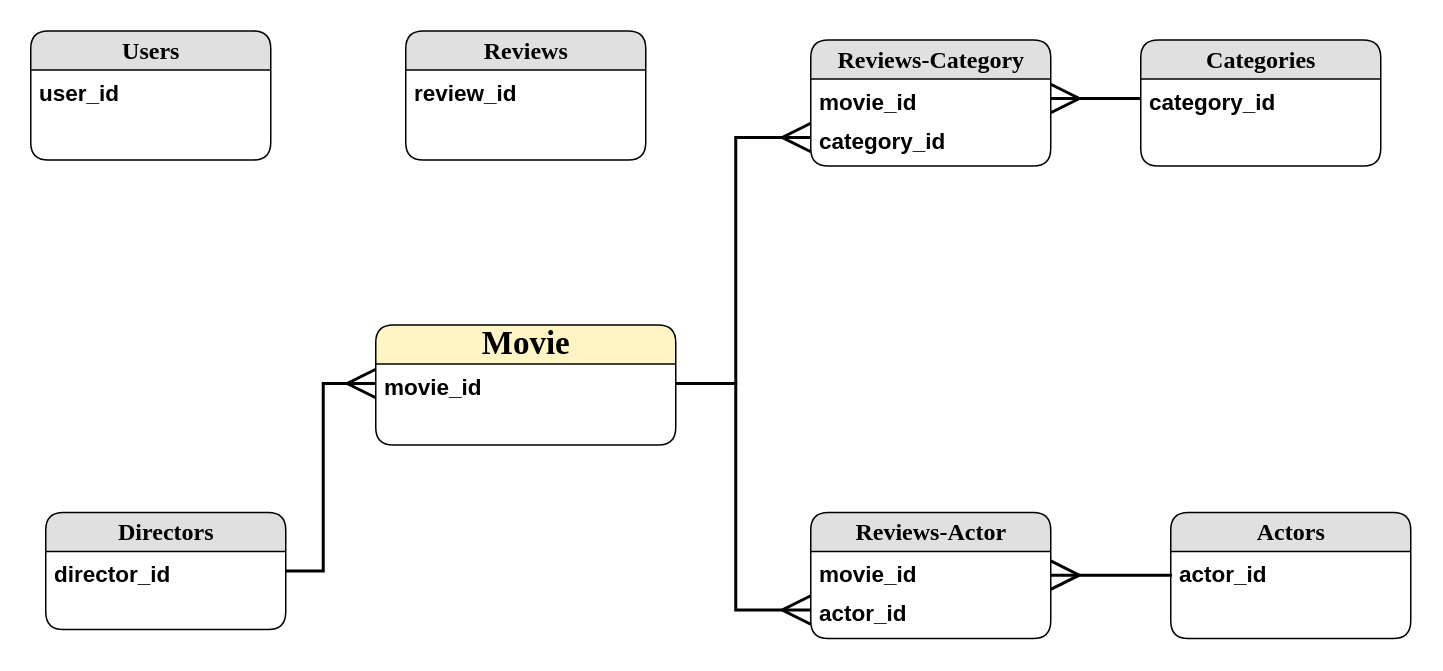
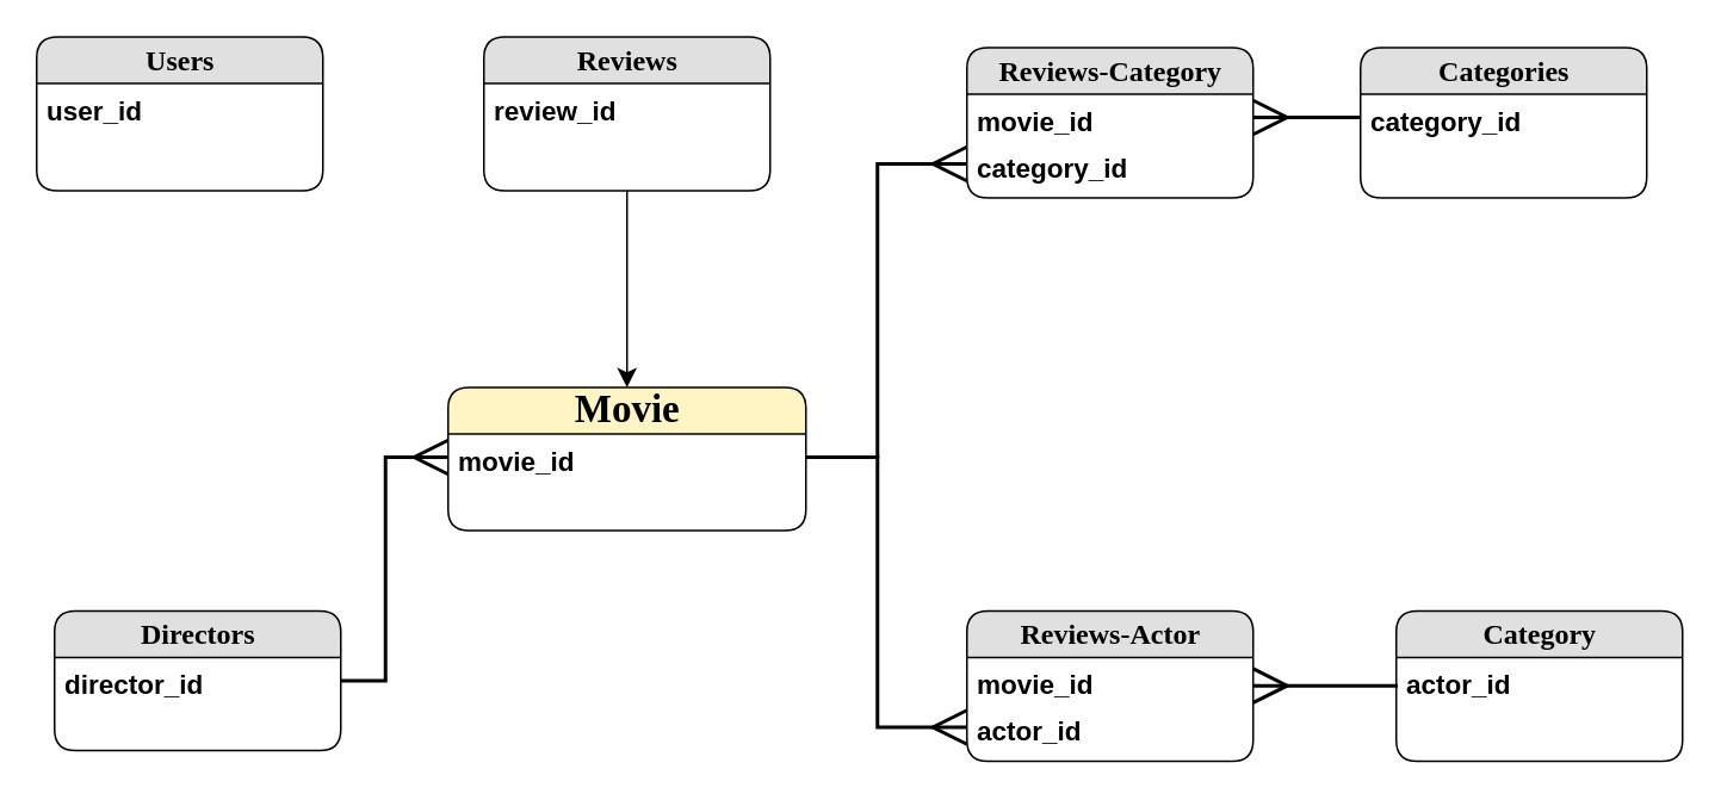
  <mxCell id="0" />
  <mxCell id="1" parent="0" />
  <mxCell id="2" value="Users" style="swimlane;html=1;fontStyle=1;childLayout=stackLayout;horizontal=1;startSize=26;fillColor=#e0e0e0;horizontalStack=0;resizeParent=1;resizeLast=0;collapsible=1;marginBottom=0;swimlaneFillColor=#ffffff;align=center;rounded=1;shadow=0;comic=0;labelBackgroundColor=none;strokeWidth=1;fontFamily=Verdana;fontSize=16;" parent="1" vertex="1"><mxGeometry x="20" y="20" width="160" height="86" as="geometry" /></mxCell>
  <mxCell id="3" value="user_id" style="text;html=1;strokeColor=none;fillColor=none;spacingLeft=4;spacingRight=4;whiteSpace=wrap;overflow=hidden;rotatable=0;points=[[0,0.5],[1,0.5]];portConstraint=eastwest;fontSize=15;fontStyle=1" parent="2" vertex="1"><mxGeometry y="26" width="160" height="26" as="geometry" /></mxCell>
  <mxCell id="4" value="Reviews" style="swimlane;html=1;fontStyle=1;childLayout=stackLayout;horizontal=1;startSize=26;fillColor=#e0e0e0;horizontalStack=0;resizeParent=1;resizeLast=0;collapsible=1;marginBottom=0;swimlaneFillColor=#ffffff;align=center;rounded=1;shadow=0;comic=0;labelBackgroundColor=none;strokeWidth=1;fontFamily=Verdana;fontSize=16;" parent="1" vertex="1"><mxGeometry x="270" y="20" width="160" height="86" as="geometry" /></mxCell>
  <mxCell id="5" value="review_id" style="text;html=1;strokeColor=none;fillColor=none;spacingLeft=4;spacingRight=4;whiteSpace=wrap;overflow=hidden;rotatable=0;points=[[0,0.5],[1,0.5]];portConstraint=eastwest;fontSize=15;fontStyle=1" parent="4" vertex="1"><mxGeometry y="26" width="160" height="26" as="geometry" /></mxCell>
  <mxCell id="6" style="rounded=0;orthogonalLoop=1;jettySize=auto;html=1;edgeStyle=orthogonalEdgeStyle;endArrow=ERmany;endFill=0;endSize=16;strokeWidth=2;exitX=1;exitY=0.5;exitDx=0;exitDy=0;" edge="1" parent="1" source="10" target="8"><mxGeometry relative="1" as="geometry"><mxPoint x="300" y="296" as="targetPoint" /></mxGeometry></mxCell>
  <mxCell id="7" value="Movie" style="swimlane;html=1;fontStyle=1;childLayout=stackLayout;horizontal=1;startSize=26;fillColor=#FFF4C3;horizontalStack=0;resizeParent=1;resizeLast=0;collapsible=1;marginBottom=0;swimlaneFillColor=#ffffff;align=center;rounded=1;shadow=0;comic=0;labelBackgroundColor=none;strokeWidth=1;fontFamily=Verdana;fontSize=22;" parent="1" vertex="1"><mxGeometry x="250" y="216" width="200" height="80" as="geometry" /></mxCell>
  <mxCell id="8" value="movie_id" style="text;html=1;strokeColor=none;fillColor=none;spacingLeft=4;spacingRight=4;whiteSpace=wrap;overflow=hidden;rotatable=0;points=[[0,0.5],[1,0.5]];portConstraint=eastwest;fontSize=15;fontStyle=1" parent="7" vertex="1"><mxGeometry y="26" width="200" height="26" as="geometry" /></mxCell>
  <mxCell id="9" value="Directors" style="swimlane;html=1;fontStyle=1;childLayout=stackLayout;horizontal=1;startSize=26;fillColor=#e0e0e0;horizontalStack=0;resizeParent=1;resizeLast=0;collapsible=1;marginBottom=0;swimlaneFillColor=#ffffff;align=center;rounded=1;shadow=0;comic=0;labelBackgroundColor=none;strokeWidth=1;fontFamily=Verdana;fontSize=16;" parent="1" vertex="1"><mxGeometry x="30" y="341" width="160" height="78" as="geometry" /></mxCell>
  <mxCell id="10" value="director_id" style="text;html=1;strokeColor=none;fillColor=none;spacingLeft=4;spacingRight=4;whiteSpace=wrap;overflow=hidden;rotatable=0;points=[[0,0.5],[1,0.5]];portConstraint=eastwest;fontSize=15;fontStyle=1" parent="9" vertex="1"><mxGeometry y="26" width="160" height="26" as="geometry" /></mxCell>
+ <mxCell id="11" style="edgeStyle=orthogonalEdgeStyle;html=1;labelBackgroundColor=none;startFill=0;startSize=8;endFill=1;endSize=8;fontFamily=Verdana;fontSize=12;" parent="1" source="4" target="7" edge="1"><mxGeometry relative="1" as="geometry" /></mxCell>
  <mxCell id="12" value="Categories" style="swimlane;html=1;fontStyle=1;childLayout=stackLayout;horizontal=1;startSize=26;fillColor=#e0e0e0;horizontalStack=0;resizeParent=1;resizeLast=0;collapsible=1;marginBottom=0;swimlaneFillColor=#ffffff;align=center;rounded=1;shadow=0;comic=0;labelBackgroundColor=none;strokeWidth=1;fontFamily=Verdana;fontSize=16;" vertex="1" parent="1"><mxGeometry x="760" y="26" width="160" height="84" as="geometry" /></mxCell>
  <mxCell id="13" value="category_id" style="text;html=1;strokeColor=none;fillColor=none;spacingLeft=4;spacingRight=4;whiteSpace=wrap;overflow=hidden;rotatable=0;points=[[0,0.5],[1,0.5]];portConstraint=eastwest;fontSize=15;fontStyle=1" vertex="1" parent="12"><mxGeometry y="26" width="160" height="26" as="geometry" /></mxCell>
  <mxCell id="14" value="Reviews-Category" style="swimlane;html=1;fontStyle=1;childLayout=stackLayout;horizontal=1;startSize=26;fillColor=#e0e0e0;horizontalStack=0;resizeParent=1;resizeLast=0;collapsible=1;marginBottom=0;swimlaneFillColor=#ffffff;align=center;rounded=1;shadow=0;comic=0;labelBackgroundColor=none;strokeWidth=1;fontFamily=Verdana;fontSize=16;" vertex="1" parent="1"><mxGeometry x="540" y="26" width="160" height="84" as="geometry" /></mxCell>
  <mxCell id="15" value="movie_id" style="text;html=1;strokeColor=none;fillColor=none;spacingLeft=4;spacingRight=4;whiteSpace=wrap;overflow=hidden;rotatable=0;points=[[0,0.5],[1,0.5]];portConstraint=eastwest;fontSize=15;fontStyle=1" vertex="1" parent="14"><mxGeometry y="26" width="160" height="26" as="geometry" /></mxCell>
  <mxCell id="16" value="category_id" style="text;html=1;strokeColor=none;fillColor=none;spacingLeft=4;spacingRight=4;whiteSpace=wrap;overflow=hidden;rotatable=0;points=[[0,0.5],[1,0.5]];portConstraint=eastwest;fontSize=15;fontStyle=1" vertex="1" parent="14"><mxGeometry y="52" width="160" height="26" as="geometry" /></mxCell>
  <mxCell id="17" style="edgeStyle=orthogonalEdgeStyle;rounded=0;orthogonalLoop=1;jettySize=auto;html=1;entryX=0;entryY=0.5;entryDx=0;entryDy=0;endSize=16;endArrow=ERmany;endFill=0;strokeWidth=2;" edge="1" parent="1" source="8" target="16"><mxGeometry relative="1" as="geometry" /></mxCell>
- <mxCell id="18" value="Actors" style="swimlane;html=1;fontStyle=1;childLayout=stackLayout;horizontal=1;startSize=26;fillColor=#e0e0e0;horizontalStack=0;resizeParent=1;resizeLast=0;collapsible=1;marginBottom=0;swimlaneFillColor=#ffffff;align=center;rounded=1;shadow=0;comic=0;labelBackgroundColor=none;strokeWidth=1;fontFamily=Verdana;fontSize=16;" vertex="1" parent="1"><mxGeometry x="780" y="341" width="160" height="84" as="geometry" /></mxCell>
+ <mxCell id="18" value="Category" style="swimlane;html=1;fontStyle=1;childLayout=stackLayout;horizontal=1;startSize=26;fillColor=#e0e0e0;horizontalStack=0;resizeParent=1;resizeLast=0;collapsible=1;marginBottom=0;swimlaneFillColor=#ffffff;align=center;rounded=1;shadow=0;comic=0;labelBackgroundColor=none;strokeWidth=1;fontFamily=Verdana;fontSize=16;" vertex="1" parent="1"><mxGeometry x="780" y="341" width="160" height="84" as="geometry" /></mxCell>
  <mxCell id="19" value="actor_id" style="text;html=1;strokeColor=none;fillColor=none;spacingLeft=4;spacingRight=4;whiteSpace=wrap;overflow=hidden;rotatable=0;points=[[0,0.5],[1,0.5]];portConstraint=eastwest;fontSize=15;fontStyle=1" vertex="1" parent="18"><mxGeometry y="26" width="160" height="26" as="geometry" /></mxCell>
  <mxCell id="20" value="Reviews-Actor" style="swimlane;html=1;fontStyle=1;childLayout=stackLayout;horizontal=1;startSize=26;fillColor=#e0e0e0;horizontalStack=0;resizeParent=1;resizeLast=0;collapsible=1;marginBottom=0;swimlaneFillColor=#ffffff;align=center;rounded=1;shadow=0;comic=0;labelBackgroundColor=none;strokeWidth=1;fontFamily=Verdana;fontSize=16;" vertex="1" parent="1"><mxGeometry x="540" y="341" width="160" height="84" as="geometry" /></mxCell>
  <mxCell id="21" value="movie_id" style="text;html=1;strokeColor=none;fillColor=none;spacingLeft=4;spacingRight=4;whiteSpace=wrap;overflow=hidden;rotatable=0;points=[[0,0.5],[1,0.5]];portConstraint=eastwest;fontSize=15;fontStyle=1" vertex="1" parent="20"><mxGeometry y="26" width="160" height="26" as="geometry" /></mxCell>
  <mxCell id="22" value="actor_id" style="text;html=1;strokeColor=none;fillColor=none;spacingLeft=4;spacingRight=4;whiteSpace=wrap;overflow=hidden;rotatable=0;points=[[0,0.5],[1,0.5]];portConstraint=eastwest;fontSize=15;fontStyle=1" vertex="1" parent="20"><mxGeometry y="52" width="160" height="26" as="geometry" /></mxCell>
  <mxCell id="23" value="" style="edgeStyle=orthogonalEdgeStyle;rounded=0;orthogonalLoop=1;jettySize=auto;html=1;endArrow=none;endFill=0;jumpSize=13;startArrow=ERmany;startFill=0;targetPerimeterSpacing=0;endSize=6;strokeWidth=2;startSize=16;" edge="1" parent="1" source="15" target="13"><mxGeometry relative="1" as="geometry" /></mxCell>
  <mxCell id="24" style="edgeStyle=orthogonalEdgeStyle;rounded=0;orthogonalLoop=1;jettySize=auto;html=1;entryX=0;entryY=0.5;entryDx=0;entryDy=0;endSize=16;endArrow=ERmany;endFill=0;strokeWidth=2;exitX=1;exitY=0.5;exitDx=0;exitDy=0;" edge="1" parent="1" source="8" target="22"><mxGeometry relative="1" as="geometry"><mxPoint x="440" y="245" as="sourcePoint" /><mxPoint x="550" y="101" as="targetPoint" /></mxGeometry></mxCell>
  <mxCell id="25" value="" style="rounded=0;orthogonalLoop=1;jettySize=auto;html=1;endArrow=none;endFill=0;jumpSize=13;startArrow=ERmany;startFill=0;targetPerimeterSpacing=0;endSize=6;strokeWidth=2;startSize=16;entryX=0.005;entryY=0.608;entryDx=0;entryDy=0;entryPerimeter=0;" edge="1" parent="1" target="19"><mxGeometry relative="1" as="geometry"><mxPoint x="700" y="382.76" as="sourcePoint" /><mxPoint x="760" y="382.76" as="targetPoint" /></mxGeometry></mxCell>
